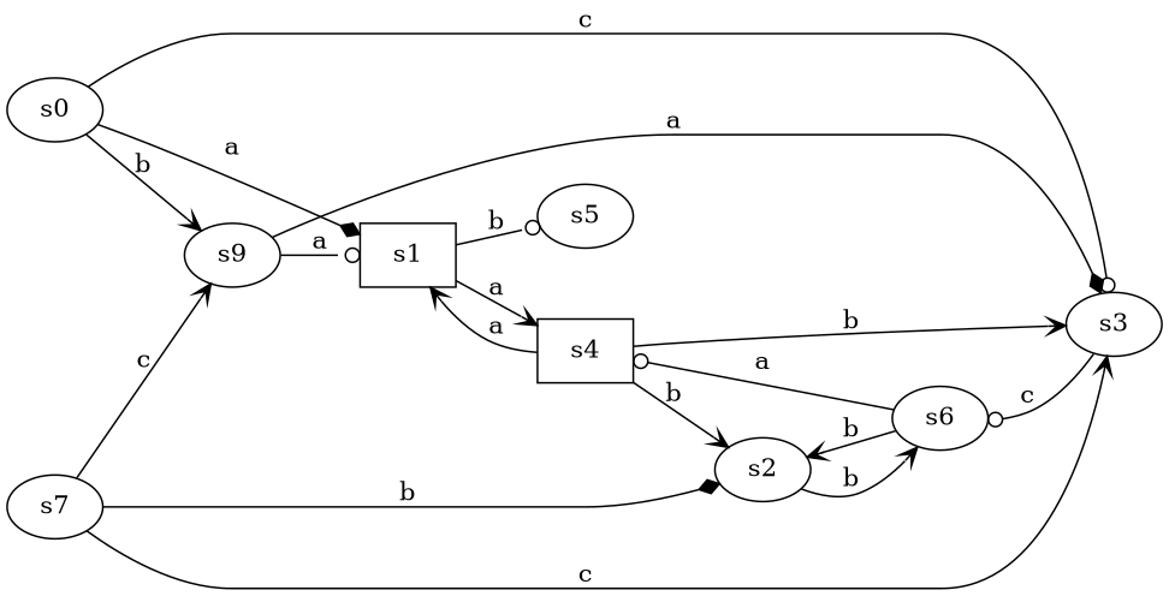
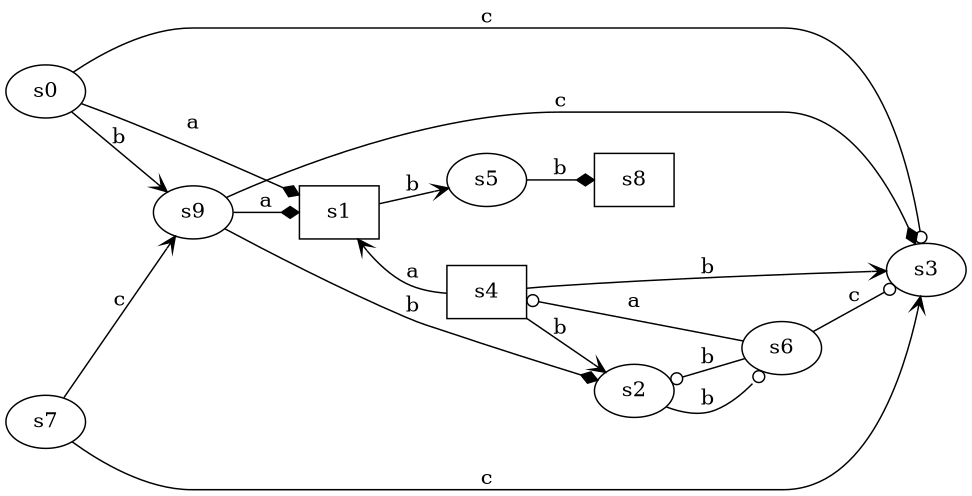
  digraph {
    rankdir=LR
    node [shape=ellipse]
    edge [arrowhead=vee]
+   s8 [shape=box]
    s1 [shape=box]
    s0
    s3
    s9
    s4 [shape=box]
    s5
    s2
    s6
    s7
-   s1 -> s4 [label=a]
-   s1 -> s5 [arrowhead=odot label=b]
+   s1 -> s5 [label=b]
    s0 -> s1 [arrowhead=diamond label=a]
    s0 -> s3 [arrowhead=odot label=c]
    s0 -> s9 [label=b]
-   s9 -> s1 [arrowhead=odot label=a]
-   s9 -> s3 [arrowhead=diamond label=a]
-   s7 -> s2 [arrowhead=diamond label=b]
+   s9 -> s1 [arrowhead=diamond label=a]
+   s9 -> s3 [arrowhead=diamond label=c]
+   s9 -> s2 [arrowhead=diamond label=b]
    s4 -> s1 [label=a]
    s4 -> s3 [label=b]
    s4 -> s2 [label=b]
-   s2 -> s6 [label=b]
-   s3 -> s6 [arrowhead=odot label=c]
+   s5 -> s8 [arrowhead=diamond label=b]
+   s2 -> s6 [arrowhead=odot label=b]
+   s6 -> s3 [arrowhead=odot label=c]
    s6 -> s4 [arrowhead=odot label=a]
-   s6 -> s2 [label=b]
+   s6 -> s2 [arrowhead=odot label=b]
    s7 -> s3 [label=c]
    s7 -> s9 [label=c]
  }
